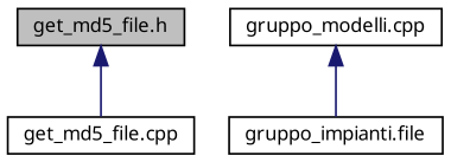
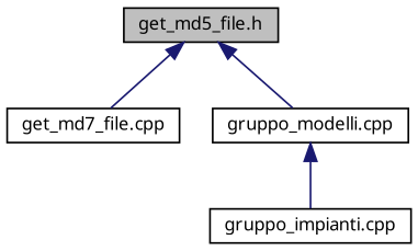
  digraph {
    fontname="Noto Sans"
    node [color=black fillcolor=white fontname="Noto Sans" fontsize=10 shape=record style=filled]
    edge [color=midnightblue dir=back fontname="Noto Sans" fontsize=10 labelfontname=Helvetica labelfontsize=10 style=solid]
    n1 [fillcolor=grey75 fontcolor=black height=0.2 label="get_md5_file.h" width=0.4]
-   n2 [height=0.2 label="get_md5_file.cpp" width=0.4]
+   n2 [height=0.2 label="get_md7_file.cpp" width=0.4]
    n3 [height=0.2 label="gruppo_modelli.cpp" width=0.4]
-   n4 [height=0.2 label="gruppo_impianti.file" width=0.4]
+   n4 [height=0.2 label="gruppo_impianti.cpp" width=0.4]
    n1 -> n2
+   n1 -> n3
    n3 -> n4
  }
